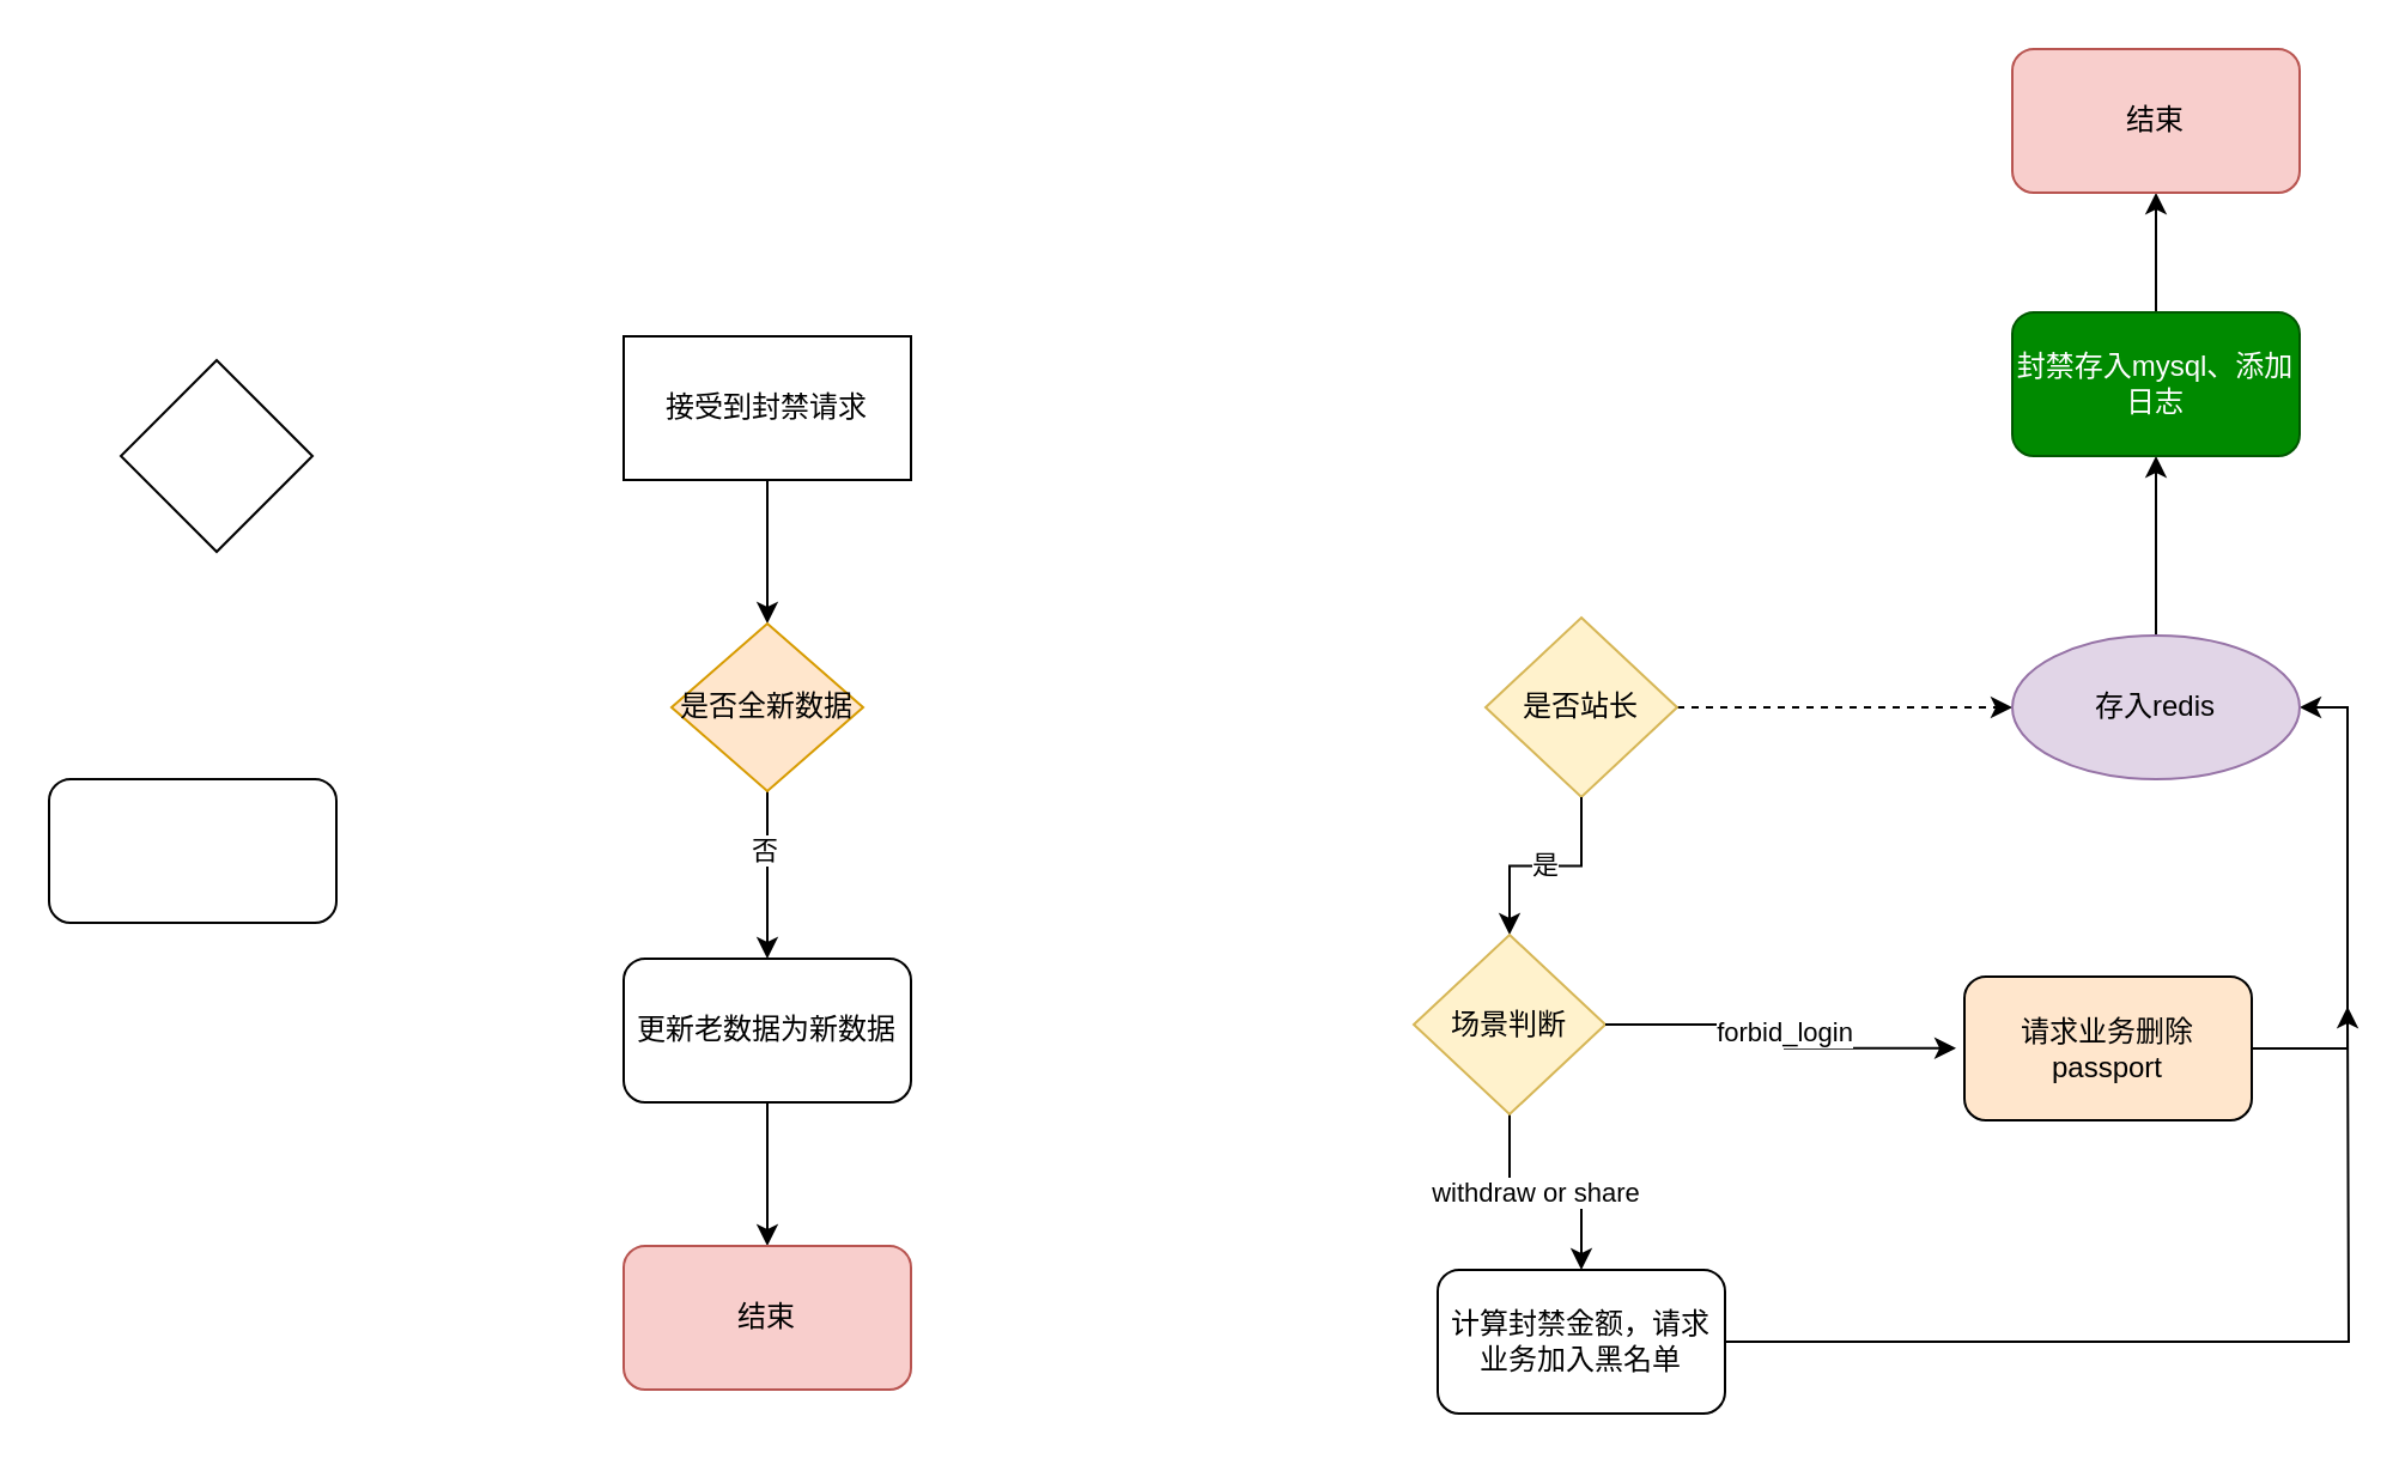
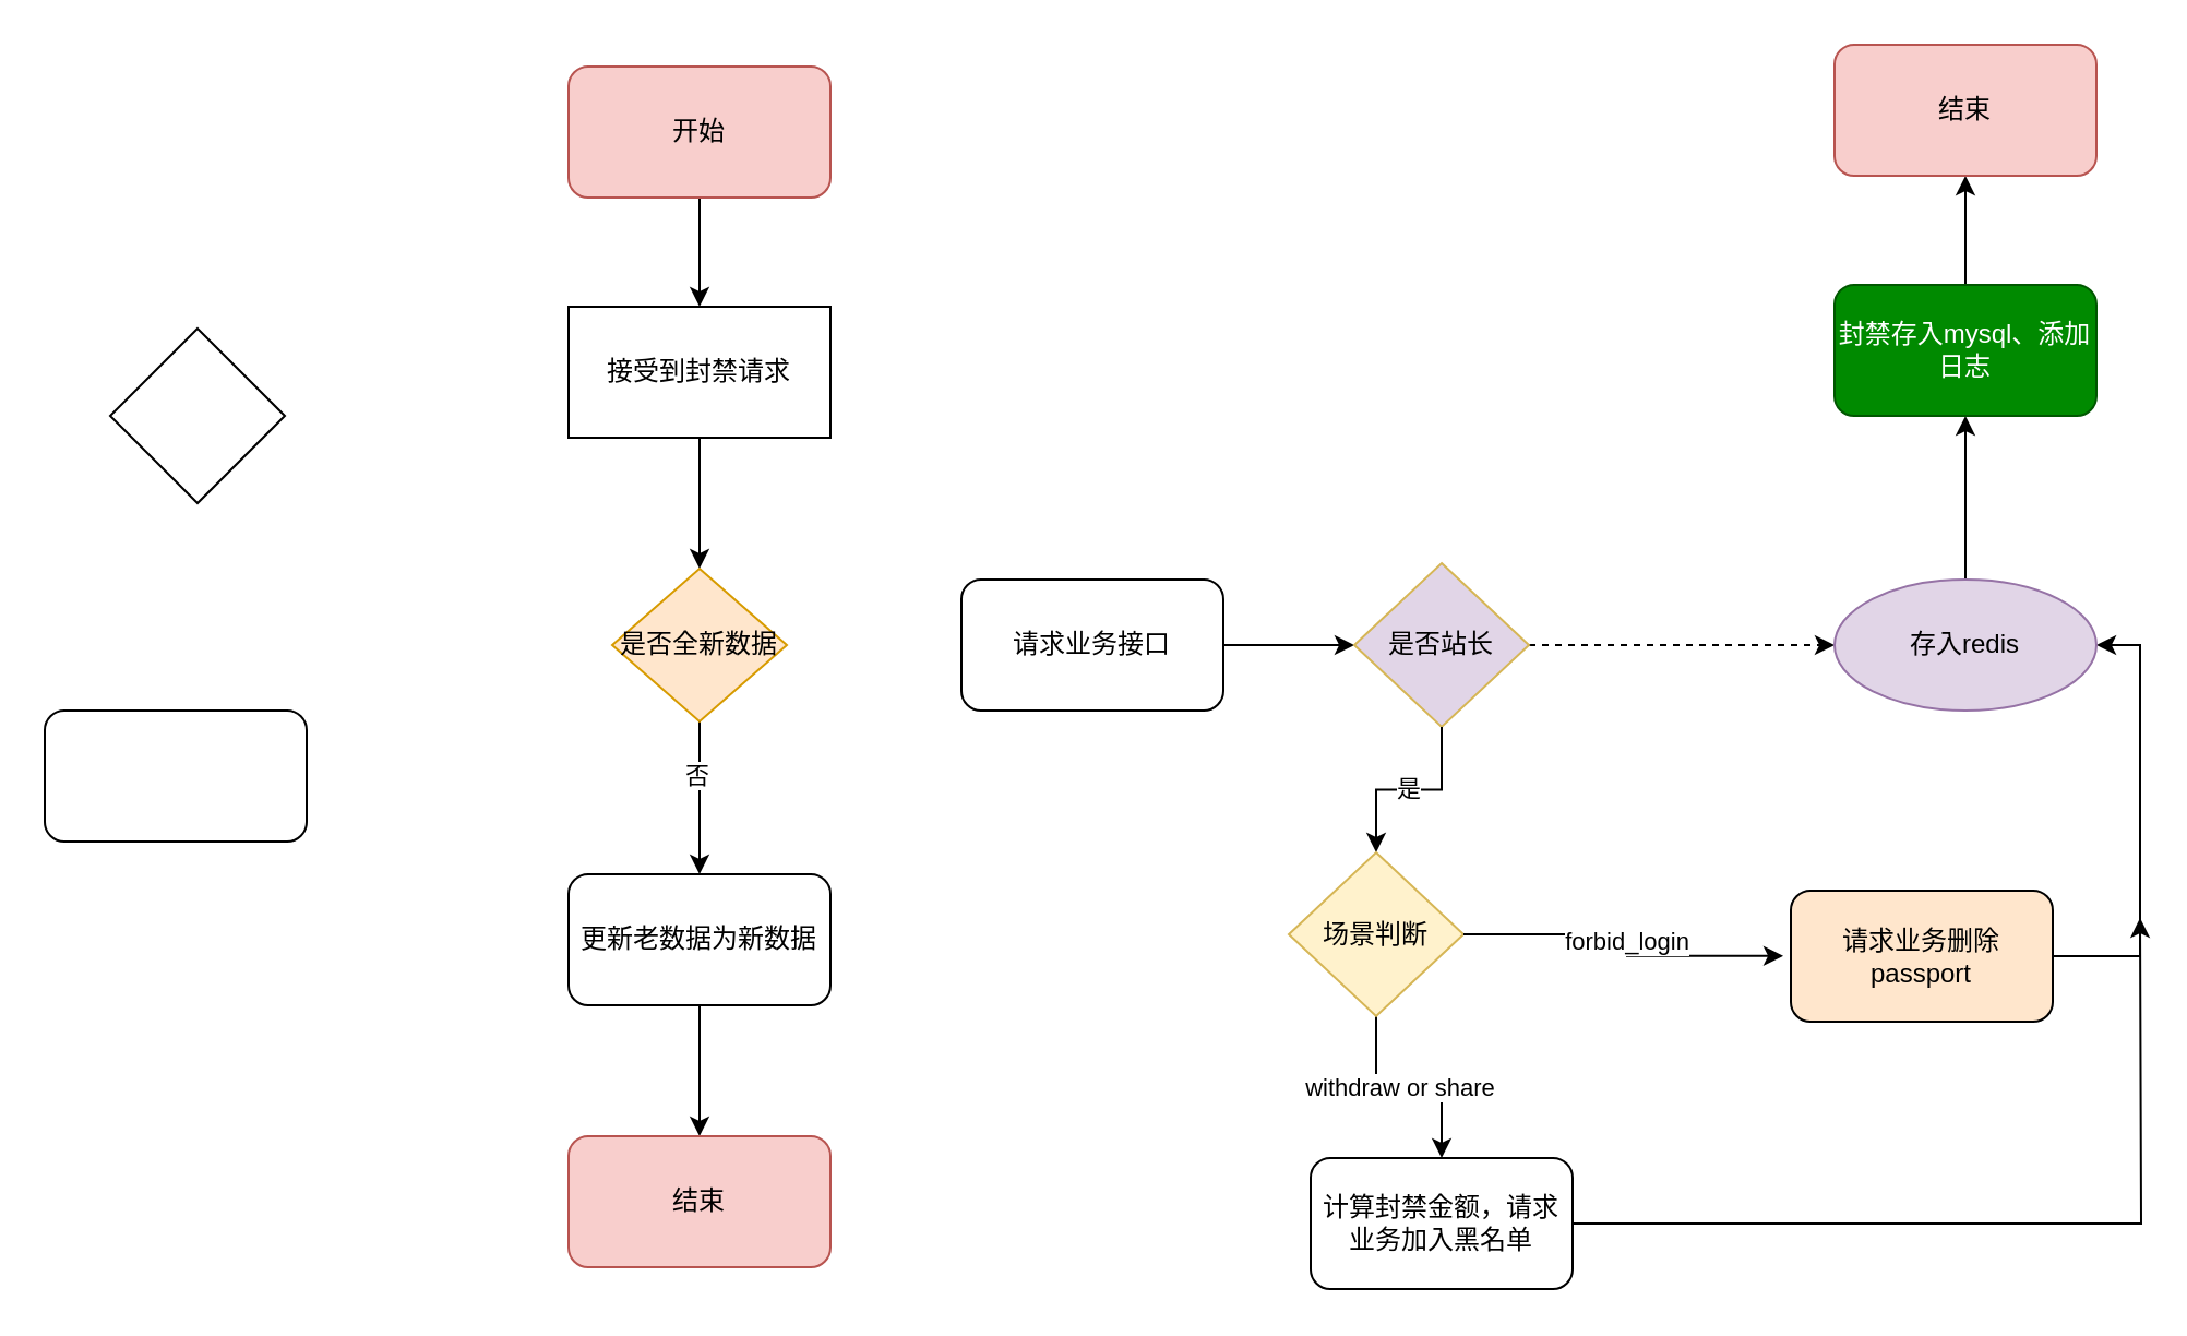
  <mxCell id="0" />
  <mxCell id="1" parent="0" />
  <mxCell id="2" style="edgeStyle=orthogonalEdgeStyle;rounded=0;orthogonalLoop=1;jettySize=auto;html=1;exitX=0.5;exitY=1;exitDx=0;exitDy=0;entryX=0.5;entryY=0;entryDx=0;entryDy=0;" edge="1" parent="1" source="3"><mxGeometry relative="1" as="geometry"><mxPoint x="320" y="260" as="targetPoint" /></mxGeometry></mxCell>
  <mxCell id="3" value="接受到封禁请求" style="rounded=0;whiteSpace=wrap;html=1;" vertex="1" parent="1"><mxGeometry x="260" y="140" width="120" height="60" as="geometry" /></mxCell>
  <mxCell id="4" style="edgeStyle=orthogonalEdgeStyle;rounded=0;orthogonalLoop=1;jettySize=auto;html=1;exitX=0.5;exitY=1;exitDx=0;exitDy=0;entryX=0.5;entryY=0;entryDx=0;entryDy=0;" edge="1" parent="1" source="6" target="8"><mxGeometry relative="1" as="geometry" /></mxCell>
  <mxCell id="5" value="否" style="edgeLabel;html=1;align=center;verticalAlign=middle;resizable=0;points=[];" vertex="1" connectable="0" parent="4"><mxGeometry x="-0.314" y="-2" relative="1" as="geometry"><mxPoint as="offset" /></mxGeometry></mxCell>
  <mxCell id="6" value="是否全新数据" style="rhombus;whiteSpace=wrap;html=1;fillColor=#ffe6cc;strokeColor=#d79b00;" vertex="1" parent="1"><mxGeometry x="280" y="260" width="80" height="70" as="geometry" /></mxCell>
  <mxCell id="7" style="edgeStyle=orthogonalEdgeStyle;rounded=0;orthogonalLoop=1;jettySize=auto;html=1;exitX=0.5;exitY=1;exitDx=0;exitDy=0;entryX=0.5;entryY=0;entryDx=0;entryDy=0;" edge="1" parent="1" source="8" target="13"><mxGeometry relative="1" as="geometry" /></mxCell>
  <mxCell id="8" value="更新老数据为新数据" style="rounded=1;whiteSpace=wrap;html=1;" vertex="1" parent="1"><mxGeometry x="260" y="400" width="120" height="60" as="geometry" /></mxCell>
+ <mxCell id="9" style="edgeStyle=orthogonalEdgeStyle;rounded=0;orthogonalLoop=1;jettySize=auto;html=1;exitX=1;exitY=0.5;exitDx=0;exitDy=0;" edge="1" parent="1" source="10" target="12"><mxGeometry relative="1" as="geometry"><mxPoint x="600" y="295" as="targetPoint" /></mxGeometry></mxCell>
+ <mxCell id="10" value="请求业务接口" style="rounded=1;whiteSpace=wrap;html=1;" vertex="1" parent="1"><mxGeometry x="440" y="265" width="120" height="60" as="geometry" /></mxCell>
  <mxCell id="11" style="edgeStyle=orthogonalEdgeStyle;rounded=0;orthogonalLoop=1;jettySize=auto;html=1;exitX=1;exitY=0.5;exitDx=0;exitDy=0;entryX=0;entryY=0.5;entryDx=0;entryDy=0;dashed=1;" edge="1" parent="1" source="12" target="28"><mxGeometry relative="1" as="geometry" /></mxCell>
- <mxCell id="12" value="是否站长" style="rhombus;whiteSpace=wrap;html=1;fillColor=#fff2cc;strokeColor=#d6b656;" vertex="1" parent="1"><mxGeometry x="620" y="257.5" width="80" height="75" as="geometry" /></mxCell>
+ <mxCell id="12" value="是否站长" style="rhombus;whiteSpace=wrap;html=1;fillColor=#e1d5e7;strokeColor=#d6b656;" vertex="1" parent="1"><mxGeometry x="620" y="257.5" width="80" height="75" as="geometry" /></mxCell>
  <mxCell id="13" value="结束" style="rounded=1;whiteSpace=wrap;html=1;fillColor=#f8cecc;strokeColor=#b85450;" vertex="1" parent="1"><mxGeometry x="260" y="520" width="120" height="60" as="geometry" /></mxCell>
+ <mxCell id="14" style="edgeStyle=orthogonalEdgeStyle;rounded=0;orthogonalLoop=1;jettySize=auto;html=1;exitX=0.5;exitY=1;exitDx=0;exitDy=0;entryX=0.5;entryY=0;entryDx=0;entryDy=0;" edge="1" parent="1" source="15" target="3"><mxGeometry relative="1" as="geometry" /></mxCell>
+ <mxCell id="15" value="开始" style="rounded=1;whiteSpace=wrap;html=1;fillColor=#f8cecc;strokeColor=#b85450;" vertex="1" parent="1"><mxGeometry x="260" y="30" width="120" height="60" as="geometry" /></mxCell>
  <mxCell id="16" value="" style="rounded=1;whiteSpace=wrap;html=1;" vertex="1" parent="1"><mxGeometry x="20" y="325" width="120" height="60" as="geometry" /></mxCell>
  <mxCell id="17" value="" style="rhombus;whiteSpace=wrap;html=1;" vertex="1" parent="1"><mxGeometry x="50" y="150" width="80" height="80" as="geometry" /></mxCell>
  <mxCell id="18" value="是" style="edgeStyle=orthogonalEdgeStyle;rounded=0;orthogonalLoop=1;jettySize=auto;html=1;exitX=0.5;exitY=1;exitDx=0;exitDy=0;entryX=0.5;entryY=0;entryDx=0;entryDy=0;" edge="1" parent="1" source="12" target="21"><mxGeometry relative="1" as="geometry"><mxPoint x="659.28" y="396.82" as="targetPoint" /></mxGeometry></mxCell>
  <mxCell id="19" style="edgeStyle=orthogonalEdgeStyle;rounded=0;orthogonalLoop=1;jettySize=auto;html=1;exitX=0.5;exitY=1;exitDx=0;exitDy=0;" edge="1" parent="1" source="21" target="23"><mxGeometry relative="1" as="geometry" /></mxCell>
  <mxCell id="20" value="withdraw or share" style="edgeLabel;html=1;align=center;verticalAlign=middle;resizable=0;points=[];" vertex="1" connectable="0" parent="19"><mxGeometry x="-0.088" relative="1" as="geometry"><mxPoint as="offset" /></mxGeometry></mxCell>
  <mxCell id="21" value="场景判断" style="rhombus;whiteSpace=wrap;html=1;fillColor=#fff2cc;strokeColor=#d6b656;" vertex="1" parent="1"><mxGeometry x="590" y="390" width="80" height="75" as="geometry" /></mxCell>
  <mxCell id="22" style="edgeStyle=orthogonalEdgeStyle;rounded=0;orthogonalLoop=1;jettySize=auto;html=1;exitX=1;exitY=0.5;exitDx=0;exitDy=0;" edge="1" parent="1" source="23"><mxGeometry relative="1" as="geometry"><mxPoint x="980" y="420" as="targetPoint" /></mxGeometry></mxCell>
  <mxCell id="23" value="计算封禁金额，请求业务加入黑名单" style="rounded=1;whiteSpace=wrap;html=1;" vertex="1" parent="1"><mxGeometry x="600" y="530" width="120" height="60" as="geometry" /></mxCell>
  <mxCell id="24" style="edgeStyle=orthogonalEdgeStyle;rounded=0;orthogonalLoop=1;jettySize=auto;html=1;exitX=1;exitY=0.5;exitDx=0;exitDy=0;entryX=1;entryY=0.5;entryDx=0;entryDy=0;" edge="1" parent="1" source="25" target="28"><mxGeometry relative="1" as="geometry" /></mxCell>
  <mxCell id="25" value="请求业务删除passport" style="rounded=1;whiteSpace=wrap;html=1;fillColor=#ffe6cc;" vertex="1" parent="1"><mxGeometry x="820" y="407.5" width="120" height="60" as="geometry" /></mxCell>
  <mxCell id="26" value="forbid_login" style="edgeStyle=orthogonalEdgeStyle;rounded=0;orthogonalLoop=1;jettySize=auto;html=1;exitX=1;exitY=0.5;exitDx=0;exitDy=0;entryX=-0.029;entryY=0.498;entryDx=0;entryDy=0;entryPerimeter=0;" edge="1" parent="1" source="21" target="25"><mxGeometry relative="1" as="geometry" /></mxCell>
  <mxCell id="27" style="edgeStyle=orthogonalEdgeStyle;rounded=0;orthogonalLoop=1;jettySize=auto;html=1;exitX=0.5;exitY=0;exitDx=0;exitDy=0;" edge="1" parent="1" source="28" target="30"><mxGeometry relative="1" as="geometry" /></mxCell>
  <mxCell id="28" value="存入redis" style="ellipse;whiteSpace=wrap;html=1;fillColor=#e1d5e7;strokeColor=#9673a6;" vertex="1" parent="1"><mxGeometry x="840" y="265" width="120" height="60" as="geometry" /></mxCell>
  <mxCell id="29" style="edgeStyle=orthogonalEdgeStyle;rounded=0;orthogonalLoop=1;jettySize=auto;html=1;exitX=0.5;exitY=0;exitDx=0;exitDy=0;" edge="1" parent="1" source="30" target="31"><mxGeometry relative="1" as="geometry" /></mxCell>
  <mxCell id="30" value="封禁存入mysql、添加日志" style="rounded=1;whiteSpace=wrap;html=1;fillColor=#008a00;fontColor=#ffffff;strokeColor=#005700;" vertex="1" parent="1"><mxGeometry x="840" y="130" width="120" height="60" as="geometry" /></mxCell>
  <mxCell id="31" value="结束" style="rounded=1;whiteSpace=wrap;html=1;fillColor=#f8cecc;strokeColor=#b85450;" vertex="1" parent="1"><mxGeometry x="840" y="20" width="120" height="60" as="geometry" /></mxCell>
